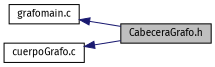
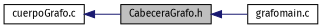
  digraph {
    fontname="Fira Sans"
    rankdir=LR
    node [color=black fillcolor=white fontname="Fira Sans" fontsize=10 shape=record style=filled]
    edge [color=midnightblue dir=back fontname="Fira Sans" fontsize=10 labelfontname=Helvetica labelfontsize=10 style=solid]
    n1 [fillcolor=grey75 fontcolor=black height=0.2 label="CabeceraGrafo.h" width=0.4]
    n2 [height=0.2 label="grafomain.c" width=0.4]
    n3 [height=0.2 label="cuerpoGrafo.c" width=0.4]
-   n2 -> n1
+   n1 -> n2
    n3 -> n1
  }
